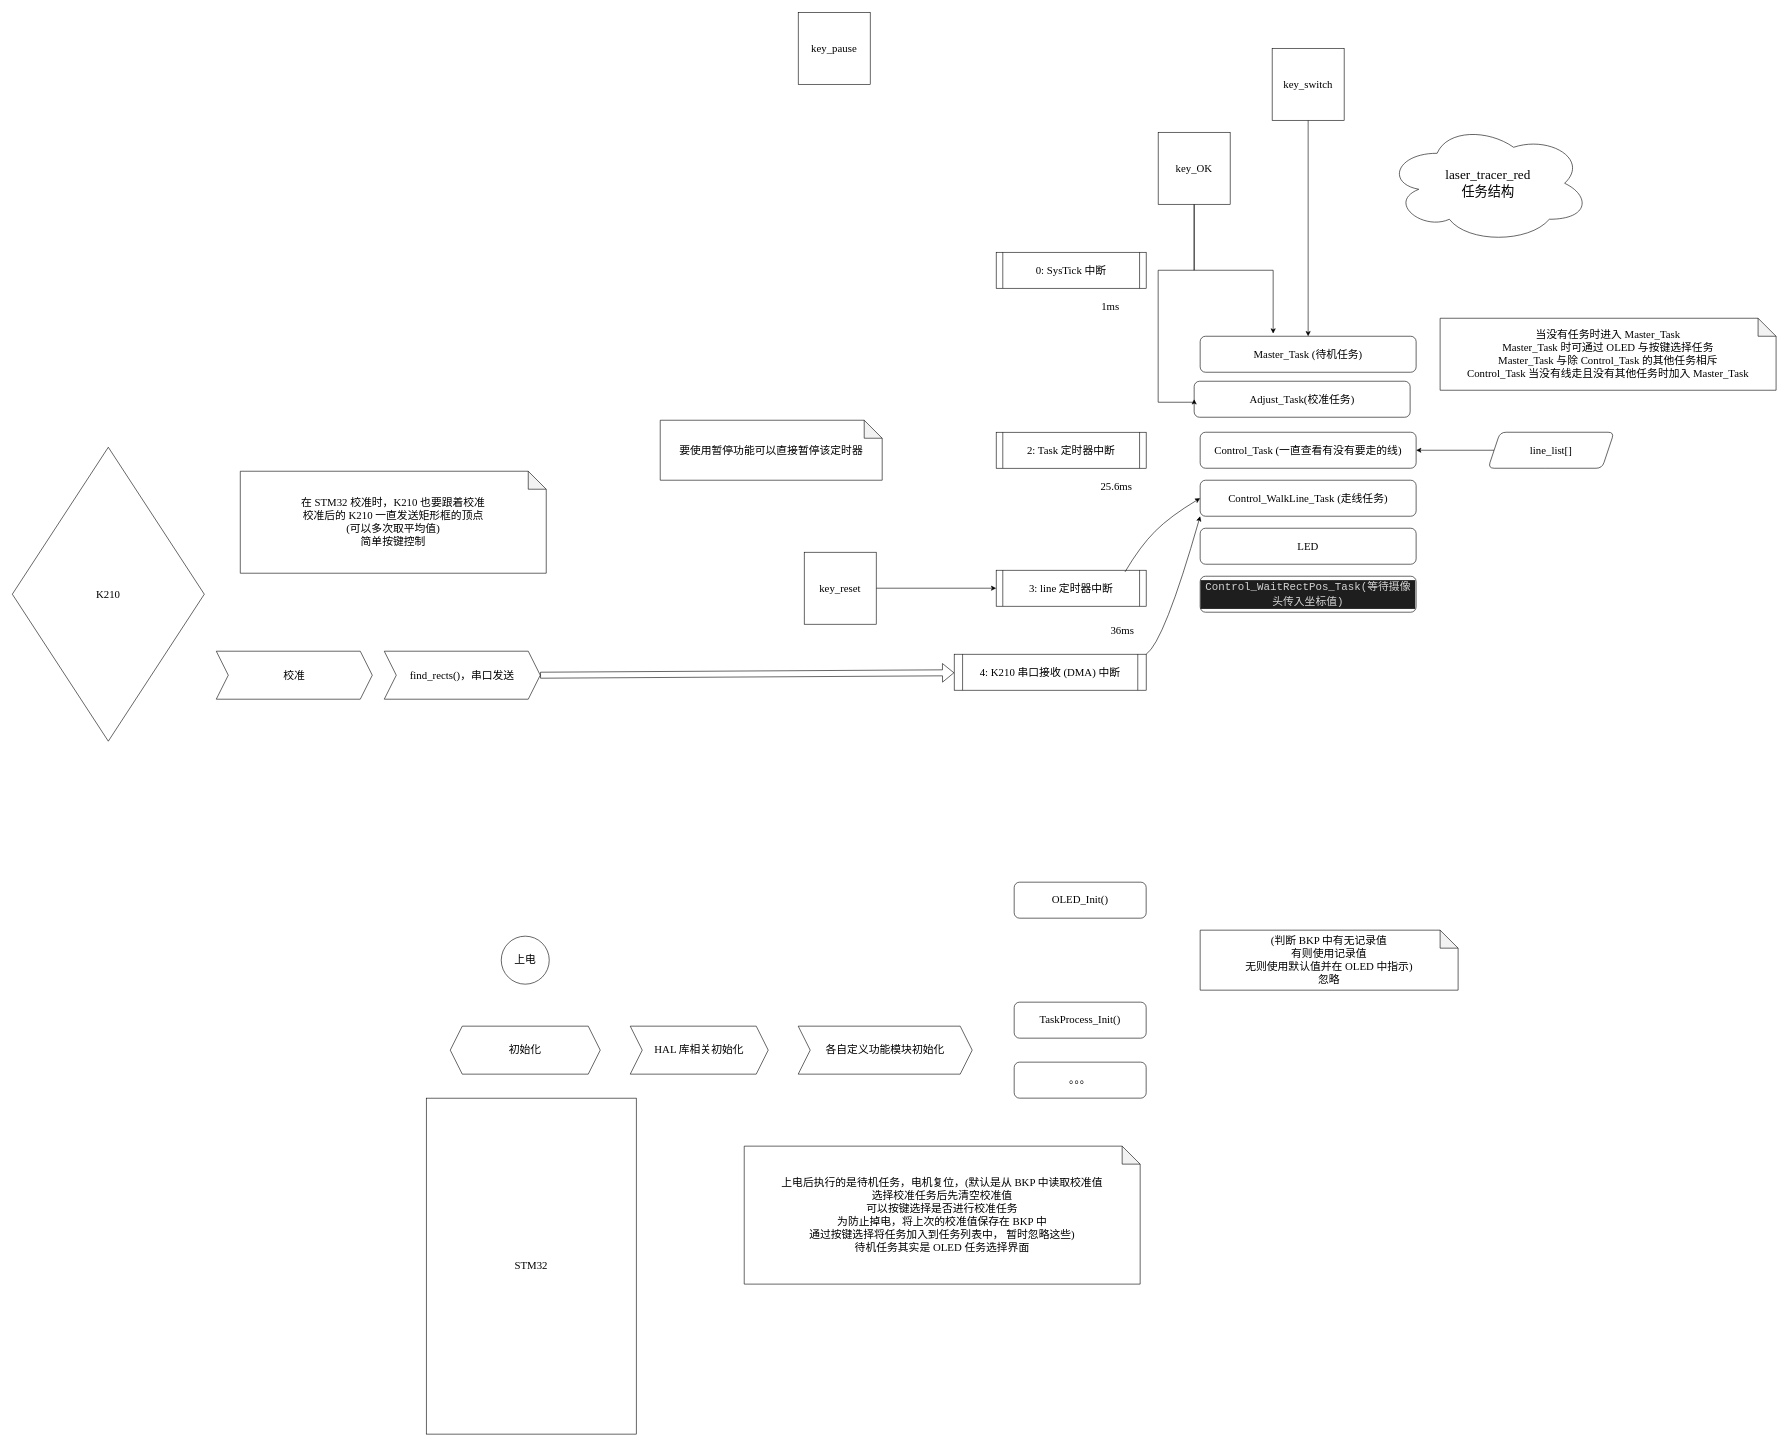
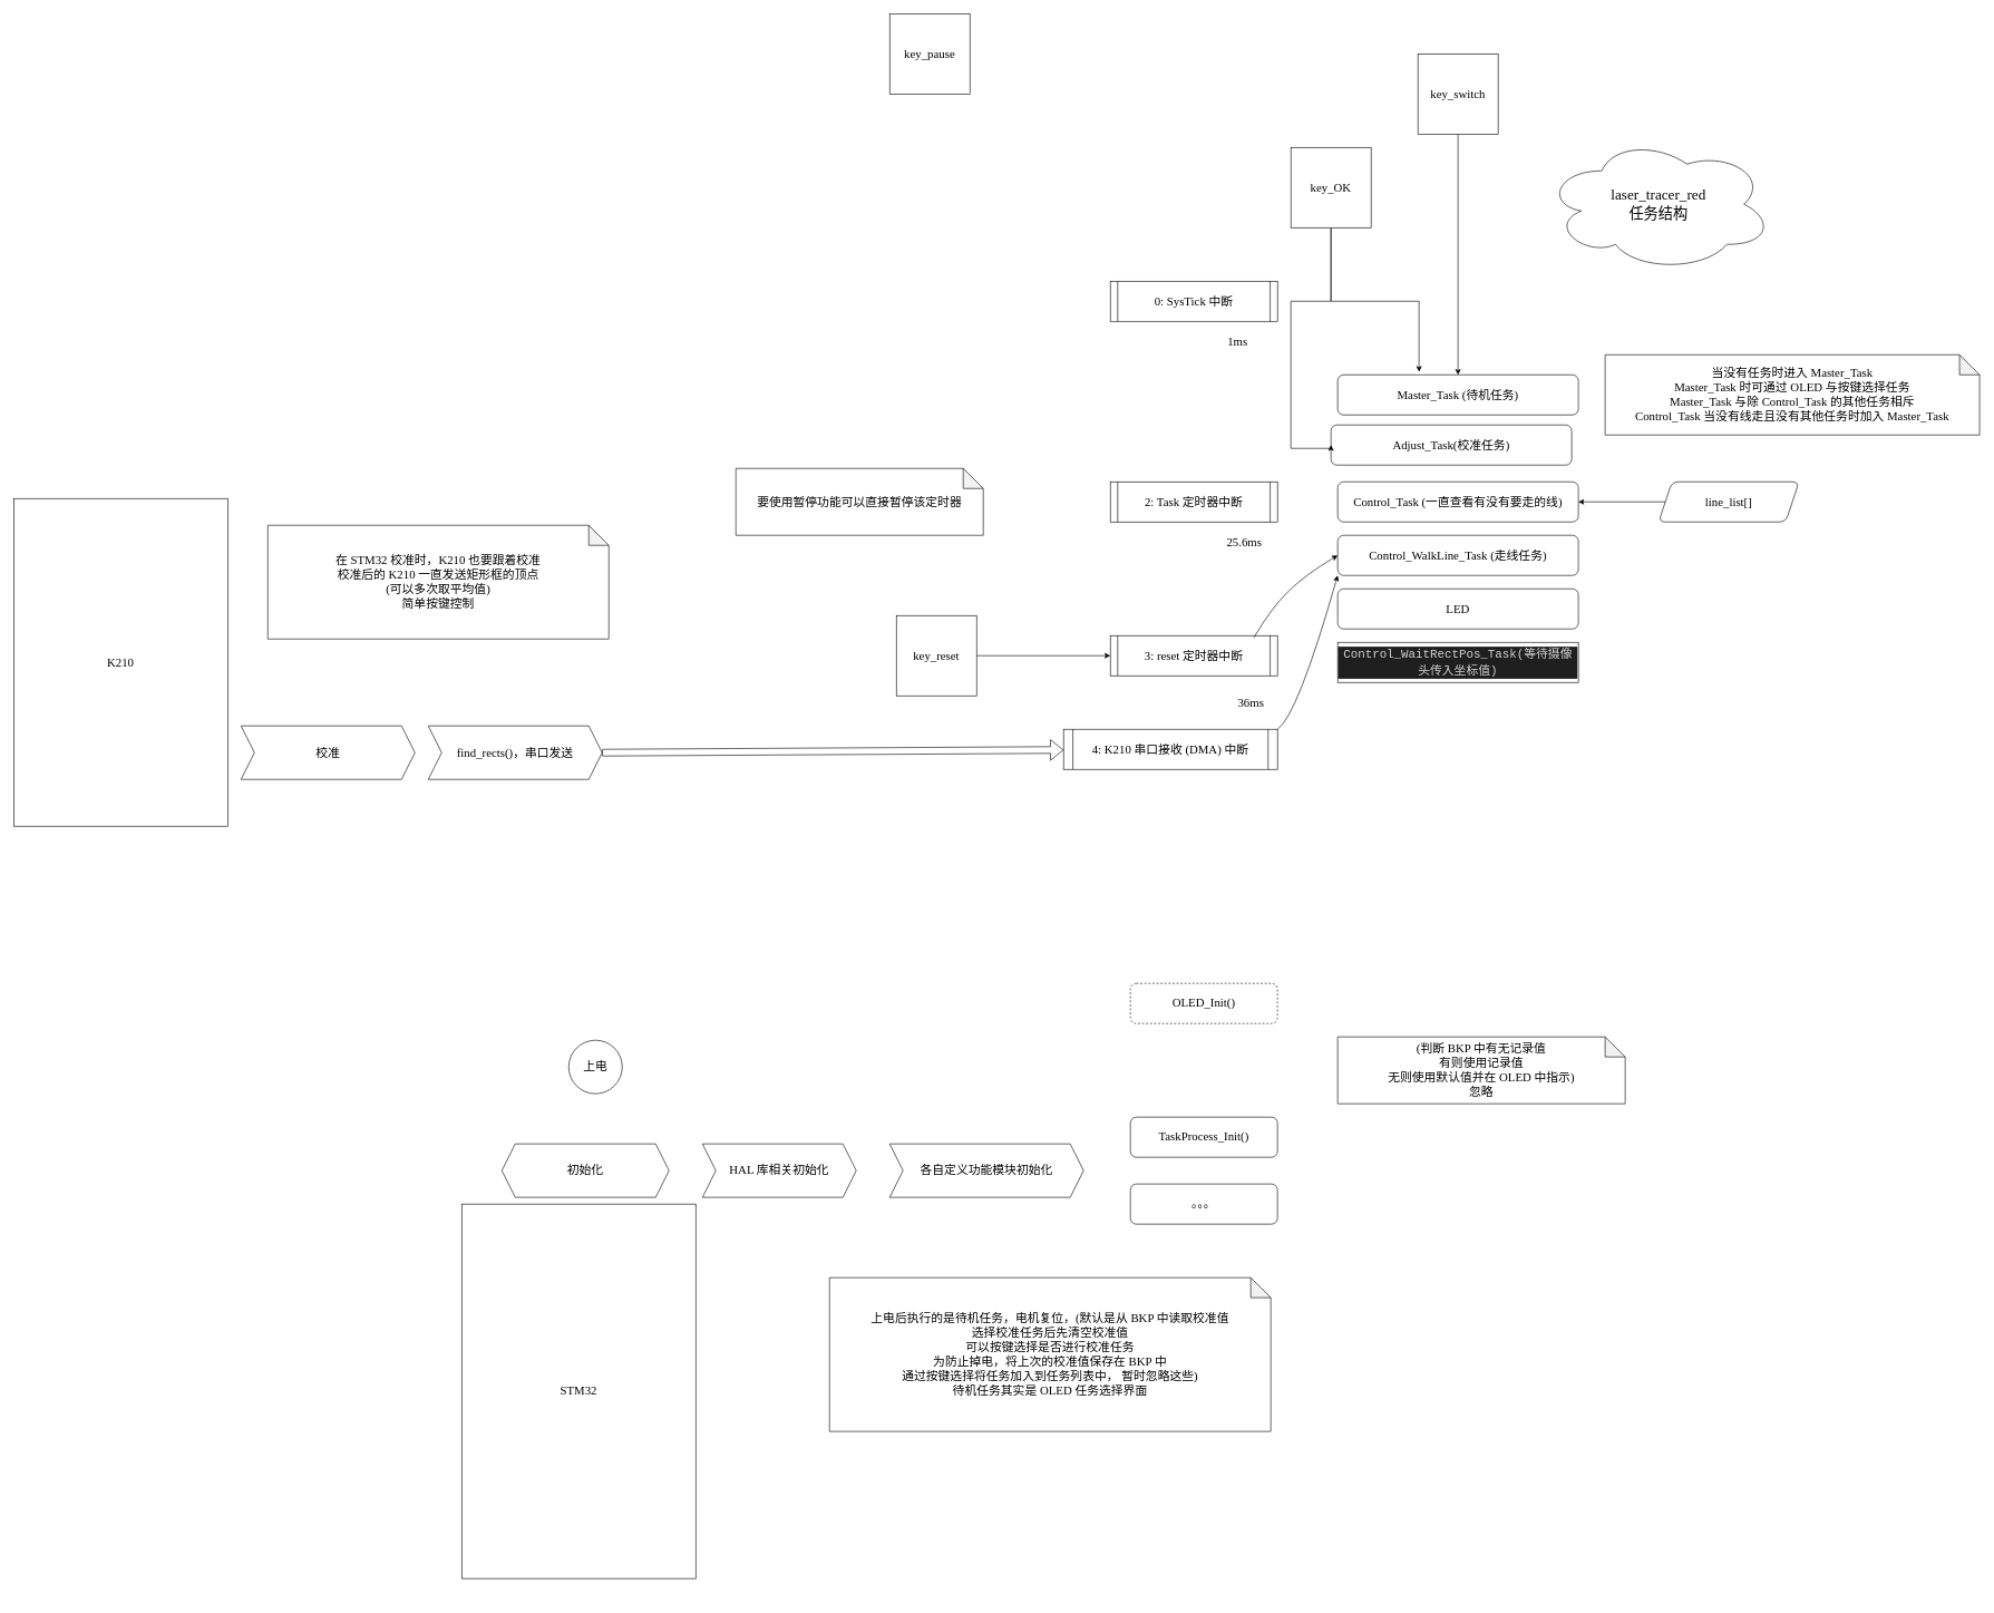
  <mxCell id="0" />
  <mxCell id="1" parent="0" />
- <mxCell id="2" value="上电" style="ellipse;whiteSpace=wrap;html=1;aspect=fixed;strokeColor=default;fontFamily=LXGW WenKai Mono;fontSize=18;fontColor=default;fillColor=default;" parent="1" vertex="1"><mxGeometry x="835" y="1560" width="80" height="80" as="geometry" /></mxCell>
+ <mxCell id="2" value="上电" style="ellipse;whiteSpace=wrap;html=1;aspect=fixed;strokeColor=default;fontFamily=LXGW WenKai Mono;fontSize=18;fontColor=default;fillColor=default;" parent="1" vertex="1"><mxGeometry x="850" y="1555" width="80" height="80" as="geometry" /></mxCell>
  <mxCell id="3" value="HAL 库相关初始化" style="shape=step;perimeter=stepPerimeter;whiteSpace=wrap;html=1;fixedSize=1;strokeColor=default;fontFamily=LXGW WenKai Mono;fontSize=18;fontColor=default;fillColor=default;" parent="1" vertex="1"><mxGeometry x="1050" y="1710" width="230" height="80" as="geometry" /></mxCell>
  <mxCell id="4" value="初始化" style="shape=hexagon;perimeter=hexagonPerimeter2;whiteSpace=wrap;html=1;fixedSize=1;strokeColor=default;fontFamily=LXGW WenKai Mono;fontSize=18;fontColor=default;fillColor=default;" parent="1" vertex="1"><mxGeometry x="750" y="1710" width="250" height="80" as="geometry" /></mxCell>
  <mxCell id="5" value="laser_tracer_red&lt;br style=&quot;font-size: 22px;&quot;&gt;&lt;span style=&quot;font-size: 22px;&quot;&gt;任务结构&lt;/span&gt;" style="ellipse;shape=cloud;whiteSpace=wrap;html=1;strokeColor=default;fontFamily=LXGW WenKai Mono;fontSize=22;fontColor=default;fillColor=default;" parent="1" vertex="1"><mxGeometry x="2310" y="205" width="340" height="200" as="geometry" /></mxCell>
  <mxCell id="6" value="2: Task 定时器中断" style="shape=process;whiteSpace=wrap;html=1;backgroundOutline=1;strokeColor=default;fontFamily=LXGW WenKai Mono;fontSize=18;fontColor=default;fillColor=default;size=0.043;" parent="1" vertex="1"><mxGeometry x="1660" y="720" width="250" height="60" as="geometry" /></mxCell>
  <mxCell id="7" value="Adjust_Task(校准任务)" style="rounded=1;whiteSpace=wrap;html=1;strokeColor=default;fontFamily=LXGW WenKai Mono;fontSize=18;fontColor=default;fillColor=default;" parent="1" vertex="1"><mxGeometry x="1990" y="635" width="360" height="60" as="geometry" /></mxCell>
  <mxCell id="8" value="Control_Task (一直查看有没有要走的线)" style="rounded=1;whiteSpace=wrap;html=1;strokeColor=default;fontFamily=LXGW WenKai Mono;fontSize=18;fontColor=default;fillColor=default;" parent="1" vertex="1"><mxGeometry x="2000" y="720" width="360" height="60" as="geometry" /></mxCell>
  <mxCell id="9" value="上电后执行的是待机任务，电机复位，(默认是从 BKP 中读取校准值&lt;br&gt;选择校准任务后先清空校准值&lt;br&gt;可以按键选择是否进行校准任务&lt;br&gt;为防止掉电，将上次的校准值保存在 BKP 中&lt;br&gt;通过按键选择将任务加入到任务列表中， 暂时忽略这些)&lt;br&gt;待机任务其实是 OLED 任务选择界面" style="shape=note;whiteSpace=wrap;html=1;backgroundOutline=1;darkOpacity=0.05;strokeColor=default;fontFamily=LXGW WenKai Mono;fontSize=18;fontColor=default;fillColor=default;" parent="1" vertex="1"><mxGeometry x="1240" y="1910" width="660" height="230" as="geometry" /></mxCell>
  <mxCell id="10" value="Control_WalkLine_Task (走线任务)" style="rounded=1;whiteSpace=wrap;html=1;strokeColor=default;fontFamily=LXGW WenKai Mono;fontSize=18;fontColor=default;fillColor=default;" parent="1" vertex="1"><mxGeometry x="2000" y="800" width="360" height="60" as="geometry" /></mxCell>
  <mxCell id="11" style="edgeStyle=orthogonalEdgeStyle;rounded=0;orthogonalLoop=1;jettySize=auto;html=1;fontFamily=LXGW WenKai Mono;fontSize=18;fontColor=default;" edge="1" parent="1" source="12" target="8"><mxGeometry relative="1" as="geometry" /></mxCell>
  <mxCell id="12" value="line_list[]" style="shape=parallelogram;perimeter=parallelogramPerimeter;whiteSpace=wrap;html=1;fixedSize=1;rounded=1;strokeColor=default;fontFamily=LXGW WenKai Mono;fontSize=18;fontColor=default;fillColor=default;" parent="1" vertex="1"><mxGeometry x="2480" y="720" width="210" height="60" as="geometry" /></mxCell>
  <mxCell id="13" value="各自定义功能模块初始化" style="shape=step;perimeter=stepPerimeter;whiteSpace=wrap;html=1;fixedSize=1;strokeColor=default;fontFamily=LXGW WenKai Mono;fontSize=18;fontColor=default;fillColor=default;" vertex="1" parent="1"><mxGeometry x="1330" y="1710" width="290" height="80" as="geometry" /></mxCell>
- <mxCell id="14" value="OLED_Init()" style="rounded=1;whiteSpace=wrap;html=1;strokeColor=default;fontFamily=LXGW WenKai Mono;fontSize=18;fontColor=default;fillColor=default;" vertex="1" parent="1"><mxGeometry x="1690" y="1470" width="220" height="60" as="geometry" /></mxCell>
+ <mxCell id="14" value="OLED_Init()" style="rounded=1;whiteSpace=wrap;html=1;strokeColor=default;fontFamily=LXGW WenKai Mono;fontSize=18;fontColor=default;fillColor=default;dashed=1;" vertex="1" parent="1"><mxGeometry x="1690" y="1470" width="220" height="60" as="geometry" /></mxCell>
  <mxCell id="15" value="TaskProcess_Init()" style="rounded=1;whiteSpace=wrap;html=1;strokeColor=default;fontFamily=LXGW WenKai Mono;fontSize=18;fontColor=default;fillColor=default;" vertex="1" parent="1"><mxGeometry x="1690" y="1670" width="220" height="60" as="geometry" /></mxCell>
  <mxCell id="16" value="(判断 BKP 中有无记录值&lt;br&gt;有则使用记录值&lt;br&gt;无则使用默认值并在 OLED 中指示)&lt;br&gt;忽略" style="shape=note;whiteSpace=wrap;html=1;backgroundOutline=1;darkOpacity=0.05;strokeColor=default;fontFamily=LXGW WenKai Mono;fontSize=18;fontColor=default;fillColor=default;" vertex="1" parent="1"><mxGeometry x="2000" y="1550" width="430" height="100" as="geometry" /></mxCell>
  <mxCell id="17" value="要使用暂停功能可以直接暂停该定时器" style="shape=note;whiteSpace=wrap;html=1;backgroundOutline=1;darkOpacity=0.05;strokeColor=default;fontFamily=LXGW WenKai Mono;fontSize=18;fontColor=default;fillColor=default;" vertex="1" parent="1"><mxGeometry x="1100" y="700" width="370" height="100" as="geometry" /></mxCell>
  <mxCell id="18" value="当没有任务时进入 Master_Task&lt;br&gt;Master_Task 时可通过 OLED 与按键选择任务&lt;br&gt;Master_Task 与除 Control_Task 的其他任务相斥&lt;br&gt;Control_Task 当没有线走且没有其他任务时加入 Master_Task" style="shape=note;whiteSpace=wrap;html=1;backgroundOutline=1;darkOpacity=0.05;strokeColor=default;fontFamily=LXGW WenKai Mono;fontSize=18;fontColor=default;fillColor=default;" vertex="1" parent="1"><mxGeometry x="2400" y="530" width="560" height="120" as="geometry" /></mxCell>
  <mxCell id="19" value="Master_Task (待机任务)" style="rounded=1;whiteSpace=wrap;html=1;strokeColor=default;fontFamily=LXGW WenKai Mono;fontSize=18;fontColor=default;fillColor=default;" vertex="1" parent="1"><mxGeometry x="2000" y="560" width="360" height="60" as="geometry" /></mxCell>
  <mxCell id="20" value="25.6ms" style="text;html=1;align=center;verticalAlign=middle;resizable=0;points=[];autosize=1;strokeColor=none;fillColor=none;fontSize=18;fontFamily=LXGW WenKai Mono;fontColor=default;" vertex="1" parent="1"><mxGeometry x="1820" y="790" width="80" height="40" as="geometry" /></mxCell>
  <mxCell id="21" value="1ms" style="text;html=1;align=center;verticalAlign=middle;resizable=0;points=[];autosize=1;strokeColor=none;fillColor=none;fontSize=18;fontFamily=LXGW WenKai Mono;fontColor=default;" vertex="1" parent="1"><mxGeometry x="1825" y="490" width="50" height="40" as="geometry" /></mxCell>
  <mxCell id="22" value="key_pause" style="whiteSpace=wrap;html=1;aspect=fixed;strokeColor=default;fontFamily=LXGW WenKai Mono;fontSize=18;fontColor=default;fillColor=default;" vertex="1" parent="1"><mxGeometry x="1330" y="20" width="120" height="120" as="geometry" /></mxCell>
  <mxCell id="23" style="edgeStyle=orthogonalEdgeStyle;rounded=0;orthogonalLoop=1;jettySize=auto;html=1;entryX=0.5;entryY=0;entryDx=0;entryDy=0;fontFamily=LXGW WenKai Mono;fontSize=18;fontColor=default;" edge="1" parent="1" source="24" target="19"><mxGeometry relative="1" as="geometry" /></mxCell>
  <mxCell id="24" value="key_switch" style="whiteSpace=wrap;html=1;aspect=fixed;strokeColor=default;fontFamily=LXGW WenKai Mono;fontSize=18;fontColor=default;fillColor=default;" vertex="1" parent="1"><mxGeometry x="2120" y="80" width="120" height="120" as="geometry" /></mxCell>
  <mxCell id="25" style="edgeStyle=orthogonalEdgeStyle;rounded=0;orthogonalLoop=1;jettySize=auto;html=1;entryX=0.338;entryY=-0.075;entryDx=0;entryDy=0;entryPerimeter=0;fontFamily=LXGW WenKai Mono;fontSize=18;fontColor=default;" edge="1" parent="1" source="27" target="19"><mxGeometry relative="1" as="geometry" /></mxCell>
  <mxCell id="26" style="edgeStyle=orthogonalEdgeStyle;rounded=0;orthogonalLoop=1;jettySize=auto;html=1;entryX=0;entryY=0.5;entryDx=0;entryDy=0;fontFamily=LXGW WenKai Mono;fontSize=18;fontColor=default;" edge="1" parent="1" source="27" target="7"><mxGeometry relative="1" as="geometry"><Array as="points"><mxPoint x="1990" y="450" /><mxPoint x="1930" y="450" /><mxPoint x="1930" y="670" /></Array></mxGeometry></mxCell>
  <mxCell id="27" value="key_OK" style="whiteSpace=wrap;html=1;aspect=fixed;strokeColor=default;fontFamily=LXGW WenKai Mono;fontSize=18;fontColor=default;fillColor=default;" vertex="1" parent="1"><mxGeometry x="1930" y="220" width="120" height="120" as="geometry" /></mxCell>
- <mxCell id="28" value="K210" style="rhombus;whiteSpace=wrap;html=1;strokeColor=default;fontFamily=LXGW WenKai Mono;fontSize=18;fontColor=default;fillColor=default;" vertex="1" parent="1"><mxGeometry x="20" y="745" width="320" height="490" as="geometry" /></mxCell>
+ <mxCell id="28" value="K210" style="rounded=0;whiteSpace=wrap;html=1;strokeColor=default;fontFamily=LXGW WenKai Mono;fontSize=18;fontColor=default;fillColor=default;" vertex="1" parent="1"><mxGeometry x="20" y="745" width="320" height="490" as="geometry" /></mxCell>
  <mxCell id="29" value="在 STM32 校准时，K210 也要跟着校准&lt;br&gt;校准后的 K210 一直发送矩形框的顶点&lt;br&gt;(可以多次取平均值)&lt;br&gt;简单按键控制" style="shape=note;whiteSpace=wrap;html=1;backgroundOutline=1;darkOpacity=0.05;strokeColor=default;fontFamily=LXGW WenKai Mono;fontSize=18;fontColor=default;fillColor=default;" vertex="1" parent="1"><mxGeometry x="400" y="785" width="510" height="170" as="geometry" /></mxCell>
  <mxCell id="30" value="0: SysTick 中断" style="shape=process;whiteSpace=wrap;html=1;backgroundOutline=1;strokeColor=default;fontFamily=LXGW WenKai Mono;fontSize=18;fontColor=default;fillColor=default;size=0.043;" vertex="1" parent="1"><mxGeometry x="1660" y="420" width="250" height="60" as="geometry" /></mxCell>
  <mxCell id="31" style="edgeStyle=orthogonalEdgeStyle;rounded=0;orthogonalLoop=1;jettySize=auto;html=1;entryX=0;entryY=0.5;entryDx=0;entryDy=0;fontFamily=LXGW WenKai Mono;fontSize=18;fontColor=default;" edge="1" parent="1" source="32" target="33"><mxGeometry relative="1" as="geometry" /></mxCell>
  <mxCell id="32" value="key_reset" style="whiteSpace=wrap;html=1;aspect=fixed;strokeColor=default;fontFamily=LXGW WenKai Mono;fontSize=18;fontColor=default;fillColor=default;" vertex="1" parent="1"><mxGeometry x="1340" y="920" width="120" height="120" as="geometry" /></mxCell>
- <mxCell id="33" value="3: line 定时器中断" style="shape=process;whiteSpace=wrap;html=1;backgroundOutline=1;strokeColor=default;fontFamily=LXGW WenKai Mono;fontSize=18;fontColor=default;fillColor=default;size=0.043;" vertex="1" parent="1"><mxGeometry x="1660" y="950" width="250" height="60" as="geometry" /></mxCell>
+ <mxCell id="33" value="3: reset 定时器中断" style="shape=process;whiteSpace=wrap;html=1;backgroundOutline=1;strokeColor=default;fontFamily=LXGW WenKai Mono;fontSize=18;fontColor=default;fillColor=default;size=0.043;" vertex="1" parent="1"><mxGeometry x="1660" y="950" width="250" height="60" as="geometry" /></mxCell>
  <mxCell id="34" value="36ms" style="text;html=1;align=center;verticalAlign=middle;resizable=0;points=[];autosize=1;strokeColor=none;fillColor=none;fontSize=18;fontFamily=LXGW WenKai Mono;fontColor=default;" vertex="1" parent="1"><mxGeometry x="1840" y="1030" width="60" height="40" as="geometry" /></mxCell>
  <mxCell id="35" value="4: K210 串口接收 (DMA) 中断" style="shape=process;whiteSpace=wrap;html=1;backgroundOutline=1;strokeColor=default;fontFamily=LXGW WenKai Mono;fontSize=18;fontColor=default;fillColor=default;size=0.043;" vertex="1" parent="1"><mxGeometry x="1590" y="1090" width="320" height="60" as="geometry" /></mxCell>
  <mxCell id="36" value="LED" style="rounded=1;whiteSpace=wrap;html=1;strokeColor=default;fontFamily=LXGW WenKai Mono;fontSize=18;fontColor=default;fillColor=default;" vertex="1" parent="1"><mxGeometry x="2000" y="880" width="360" height="60" as="geometry" /></mxCell>
  <mxCell id="37" value="" style="curved=1;endArrow=classic;html=1;rounded=0;fontFamily=LXGW WenKai Mono;fontSize=18;fontColor=default;exitX=0.859;exitY=0.046;exitDx=0;exitDy=0;exitPerimeter=0;entryX=0;entryY=0.5;entryDx=0;entryDy=0;" edge="1" parent="1" source="33" target="10"><mxGeometry width="50" height="50" relative="1" as="geometry"><mxPoint x="1870" y="950" as="sourcePoint" /><mxPoint x="1950" y="720" as="targetPoint" /><Array as="points"><mxPoint x="1900" y="910" /><mxPoint x="1950" y="860" /></Array></mxGeometry></mxCell>
  <mxCell id="38" value="" style="curved=1;endArrow=classic;html=1;rounded=0;fontFamily=LXGW WenKai Mono;fontSize=18;fontColor=default;exitX=1;exitY=0;exitDx=0;exitDy=0;entryX=0;entryY=1;entryDx=0;entryDy=0;" edge="1" parent="1" source="35" target="10"><mxGeometry width="50" height="50" relative="1" as="geometry"><mxPoint x="2000" y="1160" as="sourcePoint" /><mxPoint x="2050" y="1110" as="targetPoint" /><Array as="points"><mxPoint x="1940" y="1070" /></Array></mxGeometry></mxCell>
- <mxCell id="39" value="&lt;div style=&quot;color: rgb(212, 212, 212); background-color: rgb(30, 30, 30); font-family: Consolas, 霞鹜文楷等宽, 霞鹜文楷等宽, Consolas, &amp;quot;Courier New&amp;quot;, monospace; line-height: 24px;&quot;&gt;Control_WaitRectPos_Task(等待摄像头传入坐标值)&lt;/div&gt;" style="rounded=1;whiteSpace=wrap;html=1;strokeColor=default;fontFamily=LXGW WenKai Mono;fontSize=18;fontColor=default;fillColor=default;" vertex="1" parent="1"><mxGeometry x="2000" y="960" width="360" height="60" as="geometry" /></mxCell>
+ <mxCell id="39" value="&lt;div style=&quot;color: rgb(212, 212, 212); background-color: rgb(30, 30, 30); font-family: Consolas, 霞鹜文楷等宽, 霞鹜文楷等宽, Consolas, &amp;quot;Courier New&amp;quot;, monospace; line-height: 24px;&quot;&gt;Control_WaitRectPos_Task(等待摄像头传入坐标值)&lt;/div&gt;" style="whiteSpace=wrap;html=1;strokeColor=default;fontFamily=LXGW WenKai Mono;fontSize=18;fontColor=default;fillColor=default;rounded=0;" vertex="1" parent="1"><mxGeometry x="2000" y="960" width="360" height="60" as="geometry" /></mxCell>
  <mxCell id="40" value="校准" style="shape=step;perimeter=stepPerimeter;whiteSpace=wrap;html=1;fixedSize=1;strokeColor=default;fontFamily=LXGW WenKai Mono;fontSize=18;fontColor=default;fillColor=default;" vertex="1" parent="1"><mxGeometry x="360" y="1085" width="260" height="80" as="geometry" /></mxCell>
  <mxCell id="41" value="find_rects()，串口发送" style="shape=step;perimeter=stepPerimeter;whiteSpace=wrap;html=1;fixedSize=1;strokeColor=default;fontFamily=LXGW WenKai Mono;fontSize=18;fontColor=default;fillColor=default;" vertex="1" parent="1"><mxGeometry x="640" y="1085" width="260" height="80" as="geometry" /></mxCell>
  <mxCell id="42" value="" style="shape=flexArrow;endArrow=classic;html=1;rounded=0;fontFamily=LXGW WenKai Mono;fontSize=18;fontColor=default;exitX=1;exitY=0.5;exitDx=0;exitDy=0;" edge="1" parent="1" source="41" target="35"><mxGeometry width="50" height="50" relative="1" as="geometry"><mxPoint x="980" y="1240" as="sourcePoint" /><mxPoint x="1030" y="1190" as="targetPoint" /></mxGeometry></mxCell>
- <mxCell id="43" value="STM32" style="rounded=0;whiteSpace=wrap;html=1;strokeColor=default;fontFamily=LXGW WenKai Mono;fontSize=18;fontColor=default;fillColor=default;" vertex="1" parent="1"><mxGeometry x="710" y="1830" width="350" height="560" as="geometry" /></mxCell>
+ <mxCell id="43" value="STM32" style="rounded=0;whiteSpace=wrap;html=1;strokeColor=default;fontFamily=LXGW WenKai Mono;fontSize=18;fontColor=default;fillColor=default;" vertex="1" parent="1"><mxGeometry x="690" y="1800" width="350" height="560" as="geometry" /></mxCell>
  <mxCell id="44" value="。。。" style="rounded=1;whiteSpace=wrap;html=1;strokeColor=default;fontFamily=LXGW WenKai Mono;fontSize=18;fontColor=default;fillColor=default;" vertex="1" parent="1"><mxGeometry x="1690" y="1770" width="220" height="60" as="geometry" /></mxCell>
